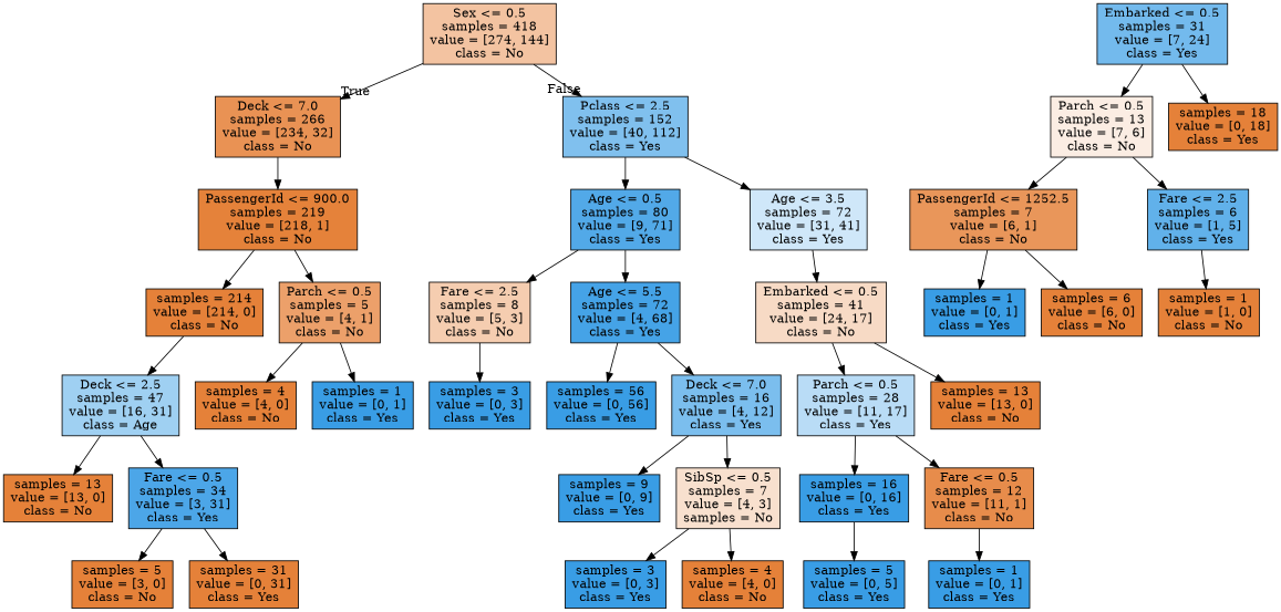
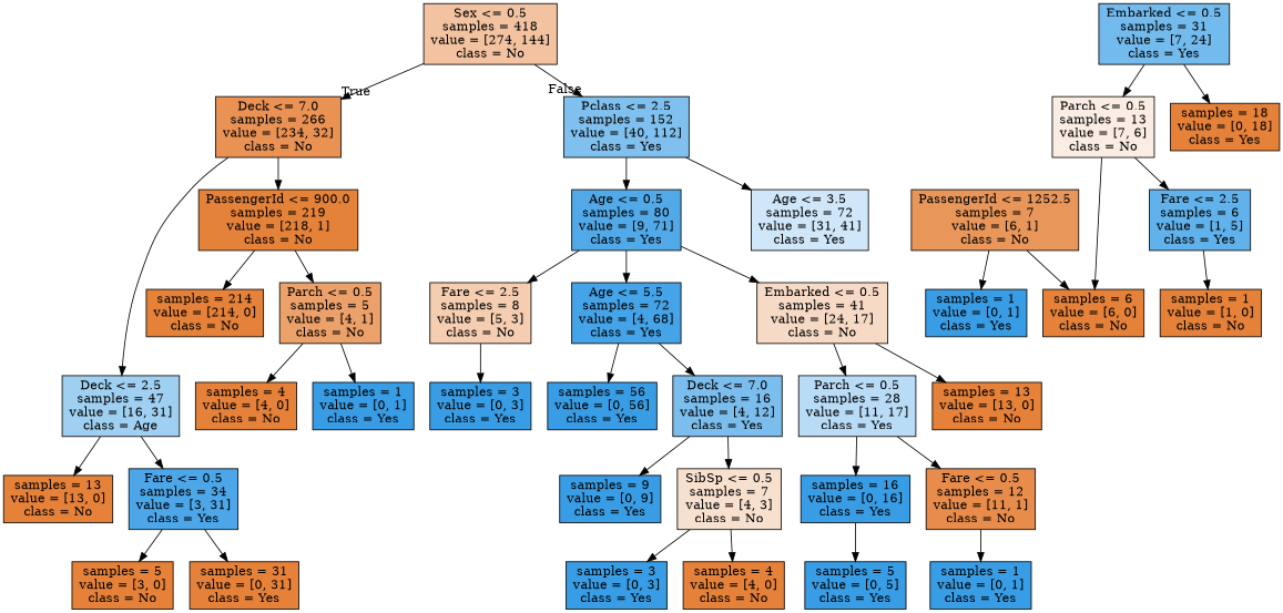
  digraph {
    node [color=black fillcolor="#e58139" shape=box style=filled]
    n1 [fillcolor="#f3c3a1" label="Sex <= 0.5\nsamples = 418\nvalue = [274, 144]\nclass = No"]
    n2 [fillcolor="#e99254" label="Deck <= 7.0\nsamples = 266\nvalue = [234, 32]\nclass = No"]
    n3 [fillcolor="#80c0ee" label="Pclass <= 2.5\nsamples = 152\nvalue = [40, 112]\nclass = Yes"]
    n4 [fillcolor="#9fd0f2" label="Deck <= 2.5\nsamples = 47\nvalue = [16, 31]\nclass = Age"]
    n5 [fillcolor="#e5823a" label="PassengerId <= 900.0\nsamples = 219\nvalue = [218, 1]\nclass = No"]
    n6 [fillcolor="#52a9e8" label="Age <= 0.5\nsamples = 80\nvalue = [9, 71]\nclass = Yes"]
    n7 [fillcolor="#cfe7f9" label="Age <= 3.5\nsamples = 72\nvalue = [31, 41]\nclass = Yes"]
    n8 [label="samples = 13\nvalue = [13, 0]\nclass = No"]
    n9 [fillcolor="#4ca6e8" label="Fare <= 0.5\nsamples = 34\nvalue = [3, 31]\nclass = Yes"]
    n10 [fillcolor="#eca06a" label="Parch <= 0.5\nsamples = 5\nvalue = [4, 1]\nclass = No"]
    n11 [label="samples = 214\nvalue = [214, 0]\nclass = No"]
    n12 [label="samples = 5\nvalue = [3, 0]\nclass = No"]
    n13 [label="samples = 31\nvalue = [0, 31]\nclass = Yes"]
    n14 [label="samples = 4\nvalue = [4, 0]\nclass = No"]
    n15 [fillcolor="#399de5" label="samples = 1\nvalue = [0, 1]\nclass = Yes"]
    n16 [fillcolor="#f5cdb0" label="Fare <= 2.5\nsamples = 8\nvalue = [5, 3]\nclass = No"]
    n17 [fillcolor="#45a3e7" label="Age <= 5.5\nsamples = 72\nvalue = [4, 68]\nclass = Yes"]
    n18 [fillcolor="#f7dac5" label="Embarked <= 0.5\nsamples = 41\nvalue = [24, 17]\nclass = No"]
    n19 [fillcolor="#399de5" label="samples = 3\nvalue = [0, 3]\nclass = Yes"]
    n20 [fillcolor="#399de5" label="samples = 56\nvalue = [0, 56]\nclass = Yes"]
    n21 [fillcolor="#7bbeee" label="Deck <= 7.0\nsamples = 16\nvalue = [4, 12]\nclass = Yes"]
    n22 [fillcolor="#399de5" label="samples = 9\nvalue = [0, 9]\nclass = Yes"]
-   n23 [fillcolor="#f8e0ce" label="SibSp <= 0.5\nsamples = 7\nvalue = [4, 3]\nsamples = No"]
+   n23 [fillcolor="#f8e0ce" label="SibSp <= 0.5\nsamples = 7\nvalue = [4, 3]\nclass = No"]
    n24 [fillcolor="#399de5" label="samples = 3\nvalue = [0, 3]\nclass = Yes"]
    n25 [label="samples = 4\nvalue = [4, 0]\nclass = No"]
    n26 [fillcolor="#73baed" label="Embarked <= 0.5\nsamples = 31\nvalue = [7, 24]\nclass = Yes"]
    n27 [fillcolor="#fbede3" label="Parch <= 0.5\nsamples = 13\nvalue = [7, 6]\nclass = No"]
    n28 [label="samples = 18\nvalue = [0, 18]\nclass = Yes"]
    n29 [fillcolor="#b9dcf6" label="Parch <= 0.5\nsamples = 28\nvalue = [11, 17]\nclass = Yes"]
    n30 [label="samples = 13\nvalue = [13, 0]\nclass = No"]
    n31 [fillcolor="#e9965a" label="PassengerId <= 1252.5\nsamples = 7\nvalue = [6, 1]\nclass = No"]
    n32 [fillcolor="#61b1ea" label="Fare <= 2.5\nsamples = 6\nvalue = [1, 5]\nclass = Yes"]
    n33 [label="samples = 6\nvalue = [6, 0]\nclass = No"]
    n34 [fillcolor="#399de5" label="samples = 1\nvalue = [0, 1]\nclass = Yes"]
    n35 [label="samples = 1\nvalue = [1, 0]\nclass = No"]
    n36 [fillcolor="#399de5" label="samples = 5\nvalue = [0, 5]\nclass = Yes"]
    n37 [fillcolor="#399de5" label="samples = 16\nvalue = [0, 16]\nclass = Yes"]
    n38 [fillcolor="#e78c4b" label="Fare <= 0.5\nsamples = 12\nvalue = [11, 1]\nclass = No"]
    n39 [fillcolor="#399de5" label="samples = 1\nvalue = [0, 1]\nclass = Yes"]
    n1 -> n2 [headlabel=True labelangle=45 labeldistance=2.5]
    n1 -> n3 [headlabel=False labelangle=-45 labeldistance=2.5]
-   n11 -> n4
+   n2 -> n4
    n2 -> n5
    n3 -> n6
    n3 -> n7
    n4 -> n8
    n4 -> n9
    n5 -> n10
    n5 -> n11
    n6 -> n16
    n6 -> n17
-   n7 -> n18
+   n6 -> n18
    n9 -> n12
    n9 -> n13
    n10 -> n14
    n10 -> n15
    n16 -> n19
    n17 -> n20
    n17 -> n21
    n18 -> n29
    n18 -> n30
    n21 -> n22
    n21 -> n23
    n23 -> n24
    n23 -> n25
    n26 -> n27
    n26 -> n28
-   n27 -> n31
+   n27 -> n33
    n27 -> n32
    n29 -> n37
    n29 -> n38
    n31 -> n33
    n31 -> n34
    n32 -> n35
    n37 -> n36
    n38 -> n39
  }
